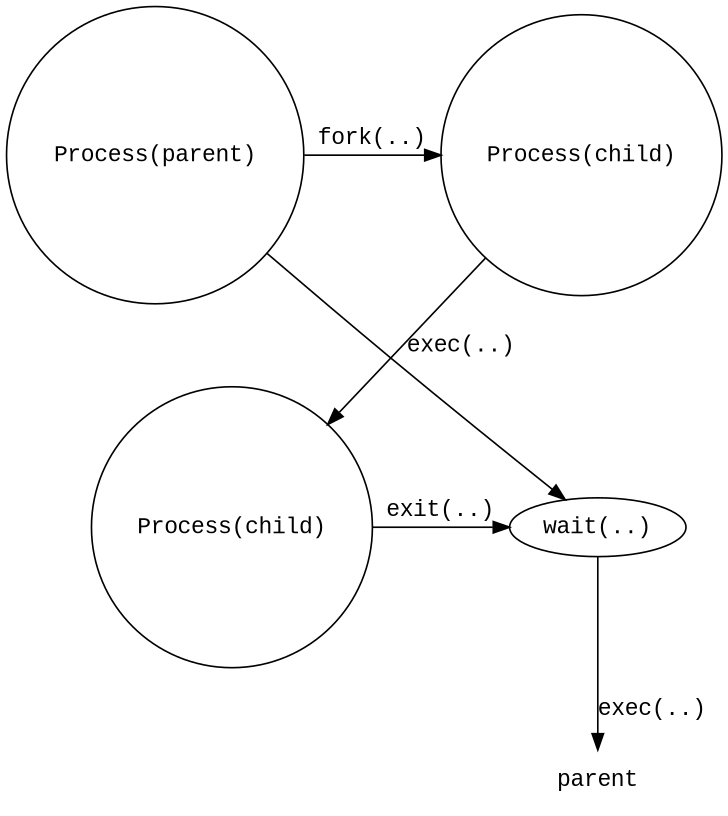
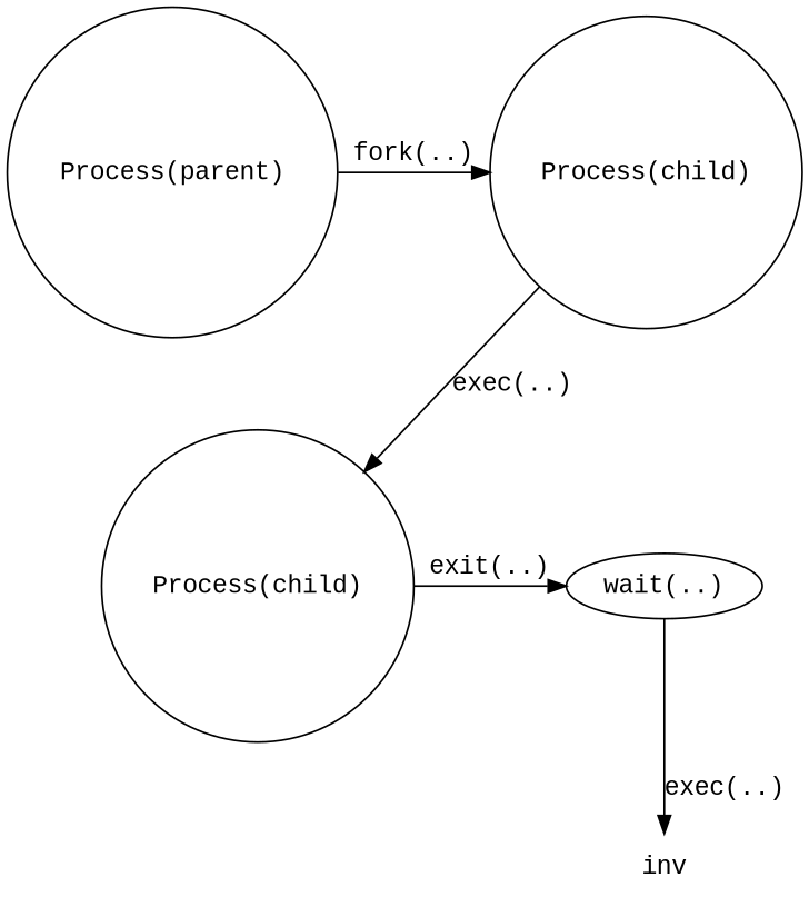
  digraph {
    fontname="Liberation Mono"
    rankdir=TR
    node [fontname="Liberation Mono" shape=circle]
    edge [fontname="Liberation Mono"]
    n1 [label="Process(parent)"]
    n2 [label="Process(child)"]
    n3 [label="wait(..)" shape=""]
    n4 [label="Process(child)"]
-   inv [shape=none label=parent]
+   inv [shape=none]
    subgraph sub_1 {
      rank=same
      n1
      n2
    }
    subgraph sub_2 {
      rank=same
      n3
      n4
    }
    n1 -> n2 [label="fork(..)"]
-   n1 -> n3
    n2 -> n4 [label="exec(..)"]
    n3 -> inv [label="exec(..)"]
    n4 -> n3 [label="exit(..)"]
  }
